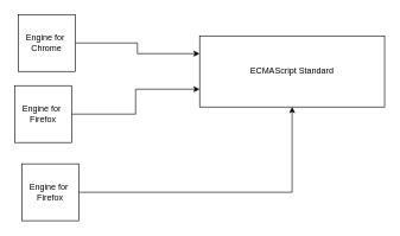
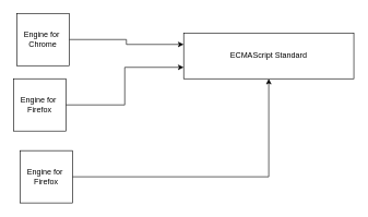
  <mxCell id="0" />
  <mxCell id="1" parent="0" />
  <mxCell id="2" style="edgeStyle=orthogonalEdgeStyle;rounded=0;orthogonalLoop=1;jettySize=auto;html=1;entryX=0;entryY=0.25;entryDx=0;entryDy=0;" edge="1" parent="1" source="3" target="8"><mxGeometry relative="1" as="geometry" /></mxCell>
  <mxCell id="3" value="Engine for&amp;nbsp;&lt;br&gt;Chrome" style="whiteSpace=wrap;html=1;aspect=fixed;" vertex="1" parent="1"><mxGeometry x="25" y="20" width="80" height="80" as="geometry" /></mxCell>
  <mxCell id="4" style="edgeStyle=orthogonalEdgeStyle;rounded=0;orthogonalLoop=1;jettySize=auto;html=1;entryX=0;entryY=0.75;entryDx=0;entryDy=0;" edge="1" parent="1" source="5" target="8"><mxGeometry relative="1" as="geometry" /></mxCell>
  <mxCell id="5" value="Engine for&amp;nbsp;&lt;br&gt;Firefox" style="whiteSpace=wrap;html=1;aspect=fixed;" vertex="1" parent="1"><mxGeometry x="20" y="120" width="80" height="80" as="geometry" /></mxCell>
  <mxCell id="6" style="edgeStyle=orthogonalEdgeStyle;rounded=0;orthogonalLoop=1;jettySize=auto;html=1;" edge="1" parent="1" source="7" target="8"><mxGeometry relative="1" as="geometry" /></mxCell>
  <mxCell id="7" value="Engine for&amp;nbsp;&lt;br&gt;Firefox" style="whiteSpace=wrap;html=1;aspect=fixed;" vertex="1" parent="1"><mxGeometry x="30" y="230" width="80" height="80" as="geometry" /></mxCell>
- <mxCell id="8" value="ECMAScript Standard" style="rounded=0;whiteSpace=wrap;html=1;" vertex="1" parent="1"><mxGeometry x="280" y="50" width="260" height="100" as="geometry" /></mxCell>
+ <mxCell id="8" value="ECMAScript Standard" style="rounded=0;whiteSpace=wrap;html=1;" vertex="1" parent="1"><mxGeometry x="280" y="50" width="260" height="70" as="geometry" /></mxCell>
